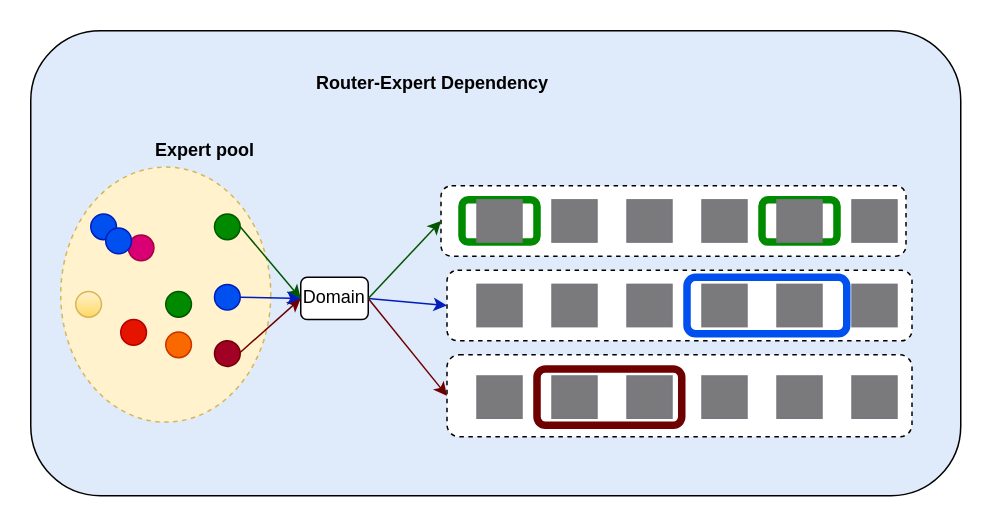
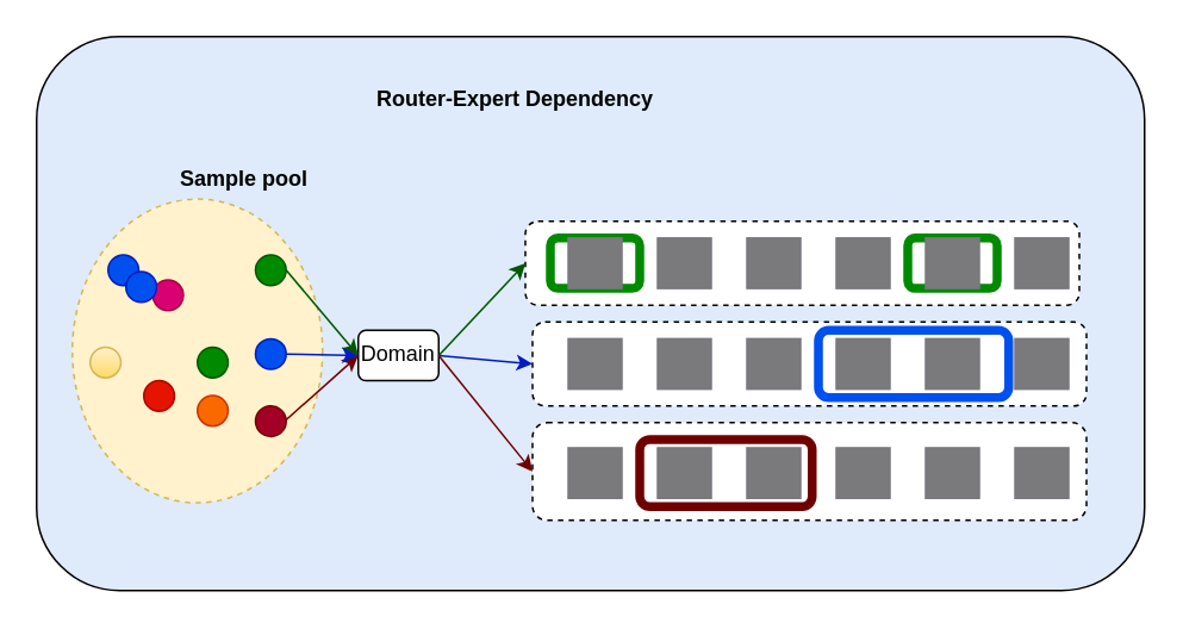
  <mxCell id="0" />
  <mxCell id="1" parent="0" />
  <mxCell id="2" value="" style="group" vertex="1" connectable="0" parent="1"><mxGeometry x="40" y="20" width="600" height="310" as="geometry" /></mxCell>
  <mxCell id="3" value="" style="rounded=1;whiteSpace=wrap;html=1;fillColor=#dfebfb;fontColor=#ffffff;strokeColor=#000000;" vertex="1" parent="2"><mxGeometry x="-20" width="620" height="310" as="geometry" /></mxCell>
  <mxCell id="4" value="" style="group" vertex="1" connectable="0" parent="2"><mxGeometry x="10" y="65.758" width="557.5" height="204.948" as="geometry" /></mxCell>
  <mxCell id="5" value="" style="rounded=1;whiteSpace=wrap;html=1;dashed=1;" vertex="1" parent="4"><mxGeometry x="243.5" y="37.576" width="310" height="46.97" as="geometry" /></mxCell>
  <mxCell id="6" value="" style="rounded=1;whiteSpace=wrap;html=1;dashed=1;" vertex="1" parent="4"><mxGeometry x="247.5" y="93.939" width="310" height="46.97" as="geometry" /></mxCell>
  <mxCell id="7" value="" style="rounded=1;whiteSpace=wrap;html=1;strokeWidth=5;strokeColor=#008a00;" vertex="1" parent="4"><mxGeometry x="257.5" y="46.97" width="50" height="28.182" as="geometry" /></mxCell>
  <mxCell id="8" value="" style="rounded=1;whiteSpace=wrap;html=1;strokeWidth=5;strokeColor=#008a00;" vertex="1" parent="4"><mxGeometry x="457.5" y="46.97" width="50" height="28.182" as="geometry" /></mxCell>
  <mxCell id="9" value="" style="group" vertex="1" connectable="0" parent="4"><mxGeometry x="30" y="75.152" width="160" height="120" as="geometry" /></mxCell>
  <mxCell id="10" value="" style="ellipse;whiteSpace=wrap;html=1;fillColor=#fff2cc;strokeColor=#d6b656;dashed=1;" vertex="1" parent="9"><mxGeometry x="-40" y="-50" width="140" height="170" as="geometry" /></mxCell>
  <mxCell id="11" value="Domain" style="rounded=1;whiteSpace=wrap;html=1;" vertex="1" parent="9"><mxGeometry x="120" y="23.485" width="45" height="28.182" as="geometry" /></mxCell>
  <mxCell id="12" value="" style="endArrow=classic;html=1;rounded=0;entryX=0;entryY=0.5;entryDx=0;entryDy=0;exitX=0.5;exitY=0;exitDx=0;exitDy=0;fillColor=#a20025;strokeColor=#6F0000;" edge="1" parent="9" source="15" target="11"><mxGeometry width="50" height="50" relative="1" as="geometry"><mxPoint x="175" y="46.97" as="sourcePoint" /><mxPoint x="240" y="111.788" as="targetPoint" /></mxGeometry></mxCell>
  <mxCell id="13" value="" style="ellipse;whiteSpace=wrap;html=1;aspect=fixed;fillColor=#008a00;strokeColor=#005700;fontColor=#ffffff;" vertex="1" parent="9"><mxGeometry x="30" y="32.879" width="17.143" height="17.143" as="geometry" /></mxCell>
  <mxCell id="14" value="" style="ellipse;whiteSpace=wrap;html=1;aspect=fixed;fillColor=#e51400;strokeColor=#B20000;fontColor=#ffffff;" vertex="1" parent="9"><mxGeometry y="51.667" width="17.143" height="17.143" as="geometry" /></mxCell>
  <mxCell id="15" value="" style="ellipse;whiteSpace=wrap;html=1;aspect=fixed;fillColor=#a20025;strokeColor=#6F0000;fontColor=#ffffff;direction=south;rotation=-5;" vertex="1" parent="9"><mxGeometry x="62.5" y="65.758" width="17.143" height="17.143" as="geometry" /></mxCell>
  <mxCell id="16" value="" style="ellipse;whiteSpace=wrap;html=1;aspect=fixed;fillColor=#fa6800;strokeColor=#C73500;fontColor=#000000;" vertex="1" parent="9"><mxGeometry x="30" y="59.886" width="17.143" height="17.143" as="geometry" /></mxCell>
  <mxCell id="17" value="" style="ellipse;whiteSpace=wrap;html=1;aspect=fixed;fillColor=#0050ef;strokeColor=#001DBC;fontColor=#ffffff;" vertex="1" parent="9"><mxGeometry x="62.5" y="28.182" width="17.143" height="17.143" as="geometry" /></mxCell>
  <mxCell id="18" value="" style="ellipse;whiteSpace=wrap;html=1;aspect=fixed;fillColor=#008a00;strokeColor=#005700;fontColor=#ffffff;" vertex="1" parent="9"><mxGeometry x="62.5" y="-18.788" width="17.143" height="17.143" as="geometry" /></mxCell>
  <mxCell id="19" value="" style="endArrow=classic;html=1;rounded=0;entryX=0;entryY=0.5;entryDx=0;entryDy=0;exitX=1;exitY=0.5;exitDx=0;exitDy=0;fillColor=#008a00;strokeColor=#005700;" edge="1" parent="9" source="18" target="11"><mxGeometry width="50" height="50" relative="1" as="geometry"><mxPoint x="175" y="46.97" as="sourcePoint" /><mxPoint x="236" y="-4.697" as="targetPoint" /></mxGeometry></mxCell>
  <mxCell id="20" value="" style="endArrow=classic;html=1;rounded=0;entryX=0;entryY=0.5;entryDx=0;entryDy=0;fillColor=#0050ef;strokeColor=#001DBC;exitX=1;exitY=0.5;exitDx=0;exitDy=0;" edge="1" parent="9" source="17" target="11"><mxGeometry width="50" height="50" relative="1" as="geometry"><mxPoint x="100" y="37.576" as="sourcePoint" /><mxPoint x="30" y="-18.788" as="targetPoint" /></mxGeometry></mxCell>
  <mxCell id="21" value="" style="rounded=0;whiteSpace=wrap;html=1;fillColor=#7a797c;strokeColor=#79777e;fontColor=#ffffff;" vertex="1" parent="4"><mxGeometry x="367.5" y="46.97" width="30" height="28.182" as="geometry" /></mxCell>
  <mxCell id="22" value="" style="group" vertex="1" connectable="0" parent="4"><mxGeometry x="257.5" y="103.333" width="256.5" height="34.128" as="geometry" /></mxCell>
  <mxCell id="23" value="" style="rounded=1;whiteSpace=wrap;html=1;fillColor=#FFFFFF;fontColor=#ffffff;strokeColor=#0050ef;strokeWidth=5;" vertex="1" parent="22"><mxGeometry x="150" y="-4.697" width="106.5" height="37.576" as="geometry" /></mxCell>
  <mxCell id="24" value="" style="rounded=0;whiteSpace=wrap;html=1;fillColor=#7a797c;strokeColor=#79777e;fontColor=#ffffff;" vertex="1" parent="22"><mxGeometry x="10" width="30.0" height="28.182" as="geometry" /></mxCell>
  <mxCell id="25" value="" style="rounded=0;whiteSpace=wrap;html=1;fillColor=#7a797c;strokeColor=#79777e;fontColor=#ffffff;" vertex="1" parent="22"><mxGeometry x="60.0" width="30.0" height="28.182" as="geometry" /></mxCell>
  <mxCell id="26" value="" style="rounded=0;whiteSpace=wrap;html=1;fillColor=#7a797c;strokeColor=#79777e;fontColor=#ffffff;" vertex="1" parent="22"><mxGeometry x="110.0" width="30.0" height="28.182" as="geometry" /></mxCell>
  <mxCell id="27" value="" style="rounded=0;whiteSpace=wrap;html=1;fillColor=#7a797c;strokeColor=#79777e;fontColor=#ffffff;" vertex="1" parent="22"><mxGeometry x="210" width="30.0" height="28.182" as="geometry" /></mxCell>
  <mxCell id="28" value="" style="rounded=0;whiteSpace=wrap;html=1;fillColor=#7a797c;strokeColor=#79777e;fontColor=#ffffff;" vertex="1" parent="4"><mxGeometry x="267.5" y="46.97" width="30" height="28.182" as="geometry" /></mxCell>
  <mxCell id="29" value="" style="rounded=0;whiteSpace=wrap;html=1;fillColor=#7a797c;strokeColor=#79777e;fontColor=#ffffff;" vertex="1" parent="4"><mxGeometry x="317.5" y="46.97" width="30" height="28.182" as="geometry" /></mxCell>
  <mxCell id="30" value="" style="rounded=0;whiteSpace=wrap;html=1;fillColor=#7a797c;strokeColor=#79777e;fontColor=#ffffff;" vertex="1" parent="4"><mxGeometry x="467.5" y="46.97" width="30" height="28.182" as="geometry" /></mxCell>
  <mxCell id="31" value="" style="rounded=0;whiteSpace=wrap;html=1;fillColor=#7a797c;strokeColor=#79777e;fontColor=#ffffff;" vertex="1" parent="4"><mxGeometry x="417.5" y="46.97" width="30" height="28.182" as="geometry" /></mxCell>
  <mxCell id="32" value="" style="rounded=0;whiteSpace=wrap;html=1;fillColor=#7a797c;strokeColor=#79777e;fontColor=#ffffff;" vertex="1" parent="4"><mxGeometry x="417.5" y="103.333" width="30" height="28.182" as="geometry" /></mxCell>
  <mxCell id="33" value="" style="rounded=0;whiteSpace=wrap;html=1;fillColor=#7a797c;strokeColor=#79777e;fontColor=#ffffff;" vertex="1" parent="4"><mxGeometry x="517.5" y="46.97" width="30" height="28.182" as="geometry" /></mxCell>
  <mxCell id="34" value="" style="rounded=0;whiteSpace=wrap;html=1;fillColor=#7a797c;strokeColor=#79777e;fontColor=#ffffff;" vertex="1" parent="4"><mxGeometry x="517.5" y="103.333" width="30" height="28.182" as="geometry" /></mxCell>
  <mxCell id="35" value="" style="endArrow=classic;html=1;rounded=0;entryX=0;entryY=0.5;entryDx=0;entryDy=0;exitX=1;exitY=0.5;exitDx=0;exitDy=0;fillColor=#008a00;strokeColor=#005700;" edge="1" parent="4" source="11" target="5"><mxGeometry width="50" height="50" relative="1" as="geometry"><mxPoint x="27.5" y="263.03" as="sourcePoint" /><mxPoint x="237.5" y="65.758" as="targetPoint" /></mxGeometry></mxCell>
  <mxCell id="36" value="" style="group" vertex="1" connectable="0" parent="4"><mxGeometry x="257.5" y="159.697" width="300" height="45.251" as="geometry" /></mxCell>
  <mxCell id="37" value="" style="rounded=1;whiteSpace=wrap;html=1;dashed=1;" vertex="1" parent="36"><mxGeometry x="-10" y="-9.394" width="310" height="54.645" as="geometry" /></mxCell>
  <mxCell id="38" value="" style="rounded=1;whiteSpace=wrap;html=1;fillColor=#ffffff;fontColor=#ffffff;strokeColor=#6F0000;strokeWidth=5;" vertex="1" parent="36"><mxGeometry x="50" width="96.5" height="37.576" as="geometry" /></mxCell>
  <mxCell id="39" value="" style="group" vertex="1" connectable="0" parent="36"><mxGeometry y="4.697" width="256.5" height="34.128" as="geometry" /></mxCell>
  <mxCell id="40" value="" style="rounded=0;whiteSpace=wrap;html=1;fillColor=#7a797c;strokeColor=#79777e;fontColor=#ffffff;" vertex="1" parent="39"><mxGeometry x="10" width="30.0" height="28.182" as="geometry" /></mxCell>
  <mxCell id="41" value="" style="rounded=0;whiteSpace=wrap;html=1;fillColor=#7a797c;strokeColor=#79777e;fontColor=#ffffff;" vertex="1" parent="39"><mxGeometry x="60.0" width="30.0" height="28.182" as="geometry" /></mxCell>
  <mxCell id="42" value="" style="rounded=0;whiteSpace=wrap;html=1;fillColor=#7a797c;strokeColor=#79777e;fontColor=#ffffff;" vertex="1" parent="39"><mxGeometry x="110.0" width="30.0" height="28.182" as="geometry" /></mxCell>
  <mxCell id="43" value="" style="rounded=0;whiteSpace=wrap;html=1;fillColor=#7a797c;strokeColor=#79777e;fontColor=#ffffff;" vertex="1" parent="39"><mxGeometry x="210" width="30.0" height="28.182" as="geometry" /></mxCell>
  <mxCell id="44" value="" style="rounded=0;whiteSpace=wrap;html=1;fillColor=#7a797c;strokeColor=#79777e;fontColor=#ffffff;" vertex="1" parent="36"><mxGeometry x="160" y="4.697" width="30" height="28.182" as="geometry" /></mxCell>
  <mxCell id="45" value="" style="rounded=0;whiteSpace=wrap;html=1;fillColor=#7a797c;strokeColor=#79777e;fontColor=#ffffff;" vertex="1" parent="36"><mxGeometry x="260" y="4.697" width="30" height="28.182" as="geometry" /></mxCell>
  <mxCell id="46" value="" style="endArrow=classic;html=1;rounded=0;entryX=0;entryY=0.5;entryDx=0;entryDy=0;exitX=1;exitY=0.5;exitDx=0;exitDy=0;fillColor=#0050ef;strokeColor=#001DBC;" edge="1" parent="4" source="11" target="6"><mxGeometry width="50" height="50" relative="1" as="geometry"><mxPoint x="217.5" y="112.727" as="sourcePoint" /><mxPoint x="257.5" y="70.455" as="targetPoint" /></mxGeometry></mxCell>
  <mxCell id="47" value="" style="endArrow=classic;html=1;rounded=0;entryX=0;entryY=0.5;entryDx=0;entryDy=0;exitX=1;exitY=0.5;exitDx=0;exitDy=0;fillColor=#a20025;strokeColor=#6F0000;" edge="1" parent="4" source="11" target="37"><mxGeometry width="50" height="50" relative="1" as="geometry"><mxPoint x="212.5" y="122.121" as="sourcePoint" /><mxPoint x="257.5" y="126.818" as="targetPoint" /></mxGeometry></mxCell>
  <mxCell id="48" value="" style="ellipse;whiteSpace=wrap;html=1;aspect=fixed;fillColor=#0050ef;strokeColor=#001DBC;fontColor=#ffffff;" vertex="1" parent="4"><mxGeometry x="10" y="56.364" width="17.143" height="17.143" as="geometry" /></mxCell>
  <mxCell id="49" value="" style="ellipse;whiteSpace=wrap;html=1;aspect=fixed;fillColor=#fff2cc;strokeColor=#d6b656;gradientColor=#ffd966;" vertex="1" parent="4"><mxGeometry y="108.03" width="17.143" height="17.143" as="geometry" /></mxCell>
  <mxCell id="50" value="" style="ellipse;whiteSpace=wrap;html=1;aspect=fixed;fillColor=#d80073;strokeColor=#A50040;fontColor=#ffffff;" vertex="1" parent="4"><mxGeometry x="35" y="70.455" width="17.143" height="17.143" as="geometry" /></mxCell>
  <mxCell id="51" value="" style="ellipse;whiteSpace=wrap;html=1;aspect=fixed;fillColor=#0050ef;strokeColor=#001DBC;fontColor=#ffffff;" vertex="1" parent="4"><mxGeometry x="20" y="65.758" width="17.143" height="17.143" as="geometry" /></mxCell>
- <mxCell id="52" value="&lt;b&gt;Expert pool&amp;nbsp;&lt;/b&gt;" style="text;strokeColor=none;align=center;fillColor=none;html=1;verticalAlign=middle;whiteSpace=wrap;rounded=0;" vertex="1" parent="4"><mxGeometry x="17.5" width="140" height="28.182" as="geometry" /></mxCell>
+ <mxCell id="52" value="&lt;b&gt;Sample pool&amp;nbsp;&lt;/b&gt;" style="text;strokeColor=none;align=center;fillColor=none;html=1;verticalAlign=middle;whiteSpace=wrap;rounded=0;" vertex="1" parent="4"><mxGeometry x="17.5" width="140" height="28.182" as="geometry" /></mxCell>
  <mxCell id="53" value="&lt;b&gt;Router-Expert Dependency&lt;/b&gt;" style="text;strokeColor=none;align=center;fillColor=none;html=1;verticalAlign=middle;whiteSpace=wrap;rounded=0;" vertex="1" parent="2"><mxGeometry x="111.111" y="20" width="273.878" height="30" as="geometry" /></mxCell>
